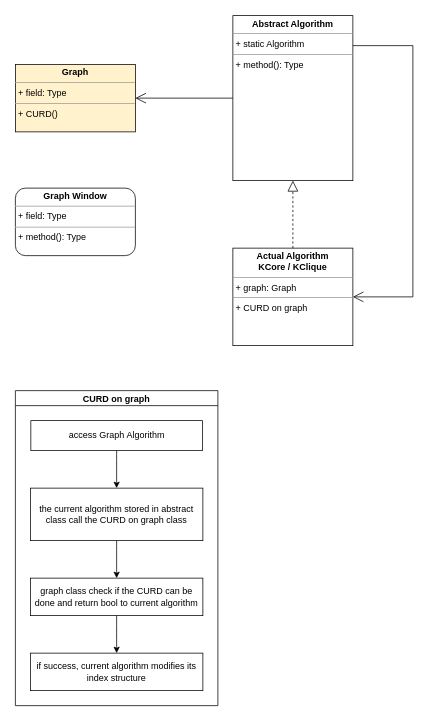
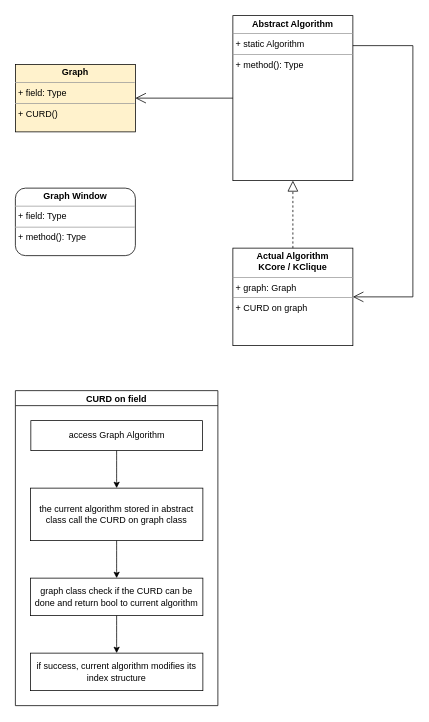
  <mxCell id="0" />
  <mxCell id="1" parent="0" />
  <mxCell id="2" value="&lt;p style=&quot;margin:0px;margin-top:4px;text-align:center;&quot;&gt;&lt;b&gt;Graph&lt;/b&gt;&lt;/p&gt;&lt;hr size=&quot;1&quot;&gt;&lt;p style=&quot;margin:0px;margin-left:4px;&quot;&gt;+ field: Type&lt;/p&gt;&lt;hr size=&quot;1&quot;&gt;&lt;p style=&quot;margin:0px;margin-left:4px;&quot;&gt;+ CURD()&lt;/p&gt;" style="verticalAlign=top;align=left;overflow=fill;fontSize=12;fontFamily=Helvetica;html=1;whiteSpace=wrap;fillColor=#fff2cc;" vertex="1" parent="1"><mxGeometry x="20" y="85" width="160" height="90" as="geometry" /></mxCell>
  <mxCell id="3" value="&lt;p style=&quot;margin:0px;margin-top:4px;text-align:center;&quot;&gt;&lt;b&gt;Abstract Algorithm&lt;/b&gt;&lt;/p&gt;&lt;hr size=&quot;1&quot;&gt;&lt;p style=&quot;margin:0px;margin-left:4px;&quot;&gt;+ static Algorithm&lt;/p&gt;&lt;hr size=&quot;1&quot;&gt;&lt;p style=&quot;margin:0px;margin-left:4px;&quot;&gt;+ method(): Type&lt;/p&gt;" style="verticalAlign=top;align=left;overflow=fill;fontSize=12;fontFamily=Helvetica;html=1;whiteSpace=wrap;" vertex="1" parent="1"><mxGeometry x="310" y="20" width="160" height="220" as="geometry" /></mxCell>
  <mxCell id="4" value="&lt;p style=&quot;margin:0px;margin-top:4px;text-align:center;&quot;&gt;&lt;b&gt;Graph Window&lt;/b&gt;&lt;/p&gt;&lt;hr size=&quot;1&quot;&gt;&lt;p style=&quot;margin:0px;margin-left:4px;&quot;&gt;+ field: Type&lt;/p&gt;&lt;hr size=&quot;1&quot;&gt;&lt;p style=&quot;margin:0px;margin-left:4px;&quot;&gt;+ method(): Type&lt;/p&gt;" style="verticalAlign=top;align=left;overflow=fill;fontSize=12;fontFamily=Helvetica;html=1;whiteSpace=wrap;rounded=1;" vertex="1" parent="1"><mxGeometry x="20" y="250" width="160" height="90" as="geometry" /></mxCell>
  <mxCell id="5" value="&lt;p style=&quot;margin:0px;margin-top:4px;text-align:center;&quot;&gt;&lt;b&gt;Actual Algorithm&lt;br&gt;KCore / KClique&lt;/b&gt;&lt;/p&gt;&lt;hr size=&quot;1&quot;&gt;&lt;p style=&quot;margin:0px;margin-left:4px;&quot;&gt;+ graph: Graph&lt;/p&gt;&lt;hr size=&quot;1&quot;&gt;&lt;p style=&quot;margin:0px;margin-left:4px;&quot;&gt;+ CURD on graph&lt;/p&gt;" style="verticalAlign=top;align=left;overflow=fill;fontSize=12;fontFamily=Helvetica;html=1;whiteSpace=wrap;" vertex="1" parent="1"><mxGeometry x="310" y="330" width="160" height="130" as="geometry" /></mxCell>
  <mxCell id="6" value="" style="endArrow=block;dashed=1;endFill=0;endSize=12;html=1;rounded=0;exitX=0.5;exitY=0;exitDx=0;exitDy=0;" edge="1" parent="1" source="5"><mxGeometry width="160" relative="1" as="geometry"><mxPoint x="230" y="240" as="sourcePoint" /><mxPoint x="390" y="240" as="targetPoint" /></mxGeometry></mxCell>
  <mxCell id="7" value="" style="endArrow=open;endFill=1;endSize=12;html=1;rounded=0;exitX=0;exitY=0.5;exitDx=0;exitDy=0;entryX=1;entryY=0.5;entryDx=0;entryDy=0;" edge="1" parent="1" source="3" target="2"><mxGeometry width="160" relative="1" as="geometry"><mxPoint x="230" y="240" as="sourcePoint" /><mxPoint x="390" y="240" as="targetPoint" /></mxGeometry></mxCell>
  <mxCell id="8" value="" style="endArrow=open;endFill=1;endSize=12;html=1;rounded=0;" edge="1" parent="1" source="3"><mxGeometry width="160" relative="1" as="geometry"><mxPoint x="230" y="240" as="sourcePoint" /><mxPoint x="390" y="240" as="targetPoint" /></mxGeometry></mxCell>
  <mxCell id="9" value="" style="endArrow=open;endFill=1;endSize=12;html=1;rounded=0;entryX=1;entryY=0.5;entryDx=0;entryDy=0;" edge="1" parent="1" target="5"><mxGeometry width="160" relative="1" as="geometry"><mxPoint x="470" y="60" as="sourcePoint" /><mxPoint x="490" y="260" as="targetPoint" /><Array as="points"><mxPoint x="550" y="60" /><mxPoint x="550" y="395" /></Array></mxGeometry></mxCell>
- <mxCell id="10" value="CURD on graph" style="swimlane;startSize=20;horizontal=1;childLayout=flowLayout;flowOrientation=north;resizable=0;interRankCellSpacing=50;containerType=tree;fontSize=12;" vertex="1" parent="1"><mxGeometry x="20" y="520" width="270" height="420" as="geometry" /></mxCell>
+ <mxCell id="10" value="CURD on field" style="swimlane;startSize=20;horizontal=1;childLayout=flowLayout;flowOrientation=north;resizable=0;interRankCellSpacing=50;containerType=tree;fontSize=12;" vertex="1" parent="1"><mxGeometry x="20" y="520" width="270" height="420" as="geometry" /></mxCell>
  <mxCell id="11" value="access Graph Algorithm" style="whiteSpace=wrap;html=1;" vertex="1" parent="10"><mxGeometry x="20.625" y="40" width="228.75" height="40" as="geometry" /></mxCell>
  <mxCell id="12" value="the current algorithm stored in abstract class call the CURD on graph class" style="whiteSpace=wrap;html=1;" vertex="1" parent="10"><mxGeometry x="20" y="130" width="230" height="70" as="geometry" /></mxCell>
  <mxCell id="13" value="" style="html=1;rounded=1;curved=0;sourcePerimeterSpacing=0;targetPerimeterSpacing=0;startSize=6;endSize=6;noEdgeStyle=1;orthogonal=1;" edge="1" parent="10" source="11" target="12"><mxGeometry relative="1" as="geometry"><Array as="points"><mxPoint x="135" y="92" /><mxPoint x="135" y="118" /></Array></mxGeometry></mxCell>
  <mxCell id="14" value="" style="html=1;rounded=1;curved=0;sourcePerimeterSpacing=0;targetPerimeterSpacing=0;startSize=6;endSize=6;noEdgeStyle=1;orthogonal=1;" edge="1" target="15" source="12" parent="10"><mxGeometry relative="1" as="geometry"><mxPoint x="650" y="1540" as="sourcePoint" /><Array as="points"><mxPoint x="135" y="212" /><mxPoint x="135" y="238" /></Array></mxGeometry></mxCell>
  <mxCell id="15" value="graph class check if the CURD can be done and return bool to current algorithm" style="whiteSpace=wrap;html=1;" vertex="1" parent="10"><mxGeometry x="20" y="250" width="230" height="50" as="geometry" /></mxCell>
  <mxCell id="16" value="" style="html=1;rounded=1;curved=0;sourcePerimeterSpacing=0;targetPerimeterSpacing=0;startSize=6;endSize=6;noEdgeStyle=1;orthogonal=1;" edge="1" target="17" source="15" parent="10"><mxGeometry relative="1" as="geometry"><mxPoint x="335" y="1100" as="sourcePoint" /><Array as="points"><mxPoint x="135" y="312" /><mxPoint x="135" y="338" /></Array></mxGeometry></mxCell>
  <mxCell id="17" value="if success, current algorithm modifies its index structure" style="whiteSpace=wrap;html=1;" vertex="1" parent="10"><mxGeometry x="20" y="350" width="230" height="50" as="geometry" /></mxCell>
